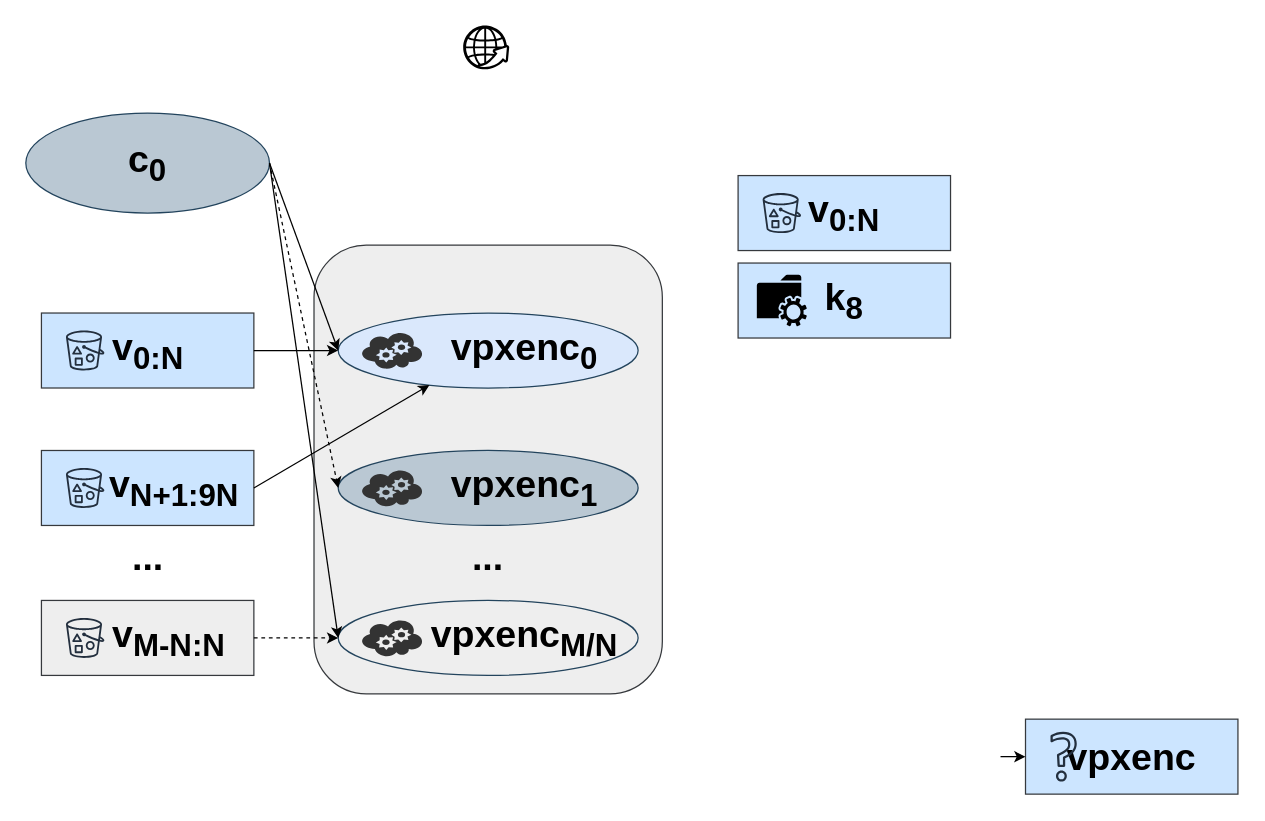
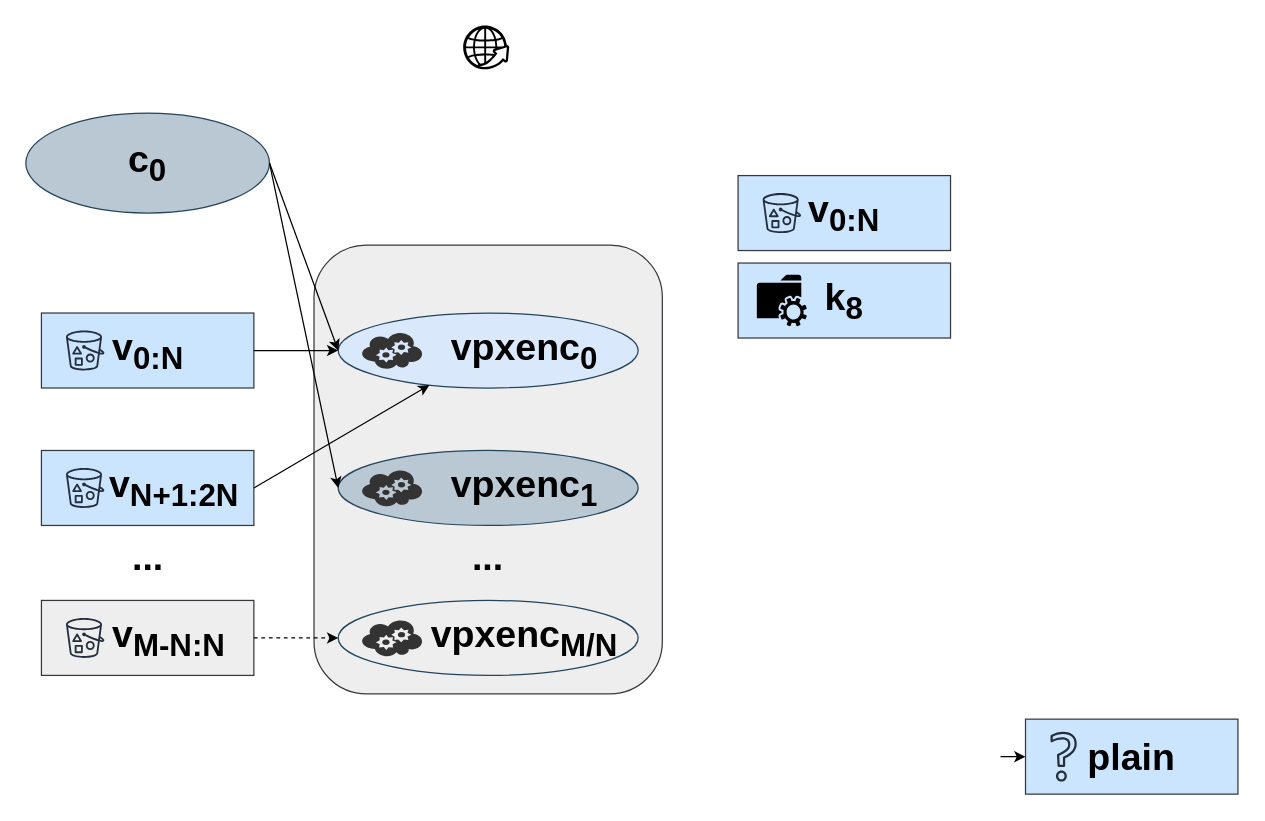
  <mxCell id="0" />
  <mxCell id="1" parent="0" />
  <mxCell id="2" value="&lt;span style=&quot;font-size: 30px&quot;&gt;&lt;b&gt;k&lt;sub&gt;8&lt;/sub&gt;&lt;/b&gt;&lt;/span&gt;" style="rounded=0;whiteSpace=wrap;html=1;fillColor=#cce5ff;strokeColor=#36393d;" parent="1" vertex="1"><mxGeometry x="590" y="210" width="170" height="60" as="geometry" /></mxCell>
  <mxCell id="3" value="&lt;b&gt;&lt;font style=&quot;font-size: 30px&quot;&gt;c&lt;sub&gt;0&lt;/sub&gt;&lt;/font&gt;&lt;/b&gt;" style="ellipse;whiteSpace=wrap;html=1;fillColor=#bac8d3;strokeColor=#23445d;" parent="1" vertex="1"><mxGeometry x="20" y="90" width="195" height="80" as="geometry" /></mxCell>
  <mxCell id="4" value="&lt;span style=&quot;font-size: 30px&quot;&gt;&lt;b&gt;v&lt;sub&gt;0:N&lt;/sub&gt;&lt;/b&gt;&lt;/span&gt;" style="rounded=0;whiteSpace=wrap;html=1;fillColor=#cce5ff;strokeColor=#36393d;" parent="1" vertex="1"><mxGeometry x="32.5" y="250" width="170" height="60" as="geometry" /></mxCell>
  <mxCell id="5" value="" style="sketch=0;html=1;aspect=fixed;strokeColor=none;shadow=0;align=center;verticalAlign=top;fillColor=#000000;shape=mxgraph.gcp2.globe_world" parent="1" vertex="1"><mxGeometry x="370" y="20" width="36.84" height="35" as="geometry" /></mxCell>
  <mxCell id="6" value="" style="sketch=0;outlineConnect=0;fontColor=#232F3E;gradientColor=none;strokeColor=#232F3E;fillColor=none;dashed=0;verticalLabelPosition=bottom;verticalAlign=top;align=center;html=1;fontSize=12;fontStyle=0;aspect=fixed;shape=mxgraph.aws4.resourceIcon;resIcon=mxgraph.aws4.bucket_with_objects;" parent="1" vertex="1"><mxGeometry x="47.5" y="260" width="40" height="40" as="geometry" /></mxCell>
  <mxCell id="7" value="" style="group" parent="1" vertex="1" connectable="0"><mxGeometry x="270" y="250" width="562.5" height="290" as="geometry" /></mxCell>
  <mxCell id="8" value="" style="rounded=1;whiteSpace=wrap;html=1;fillColor=#eeeeee;rotation=90;strokeColor=#36393d;align=right;" parent="7" vertex="1"><mxGeometry x="-59.52" y="-14.22" width="359.06" height="278.75" as="geometry" /></mxCell>
  <mxCell id="9" value="&lt;b&gt;&lt;font style=&quot;font-size: 30px&quot;&gt;&amp;nbsp; &amp;nbsp; &amp;nbsp; &amp;nbsp;vpxenc&lt;sub&gt;0&lt;/sub&gt;&lt;/font&gt;&lt;/b&gt;" style="ellipse;whiteSpace=wrap;html=1;fillColor=#dae8fc;strokeColor=#23445d;" parent="7" vertex="1"><mxGeometry width="240" height="60" as="geometry" /></mxCell>
  <mxCell id="10" value="" style="verticalLabelPosition=bottom;html=1;verticalAlign=top;align=center;strokeColor=none;fillColor=#333333;shape=mxgraph.azure.cloud_service;" parent="7" vertex="1"><mxGeometry x="18.462" y="15" width="49.231" height="30" as="geometry" /></mxCell>
- <mxCell id="11" value="&lt;span style=&quot;font-size: 30px&quot;&gt;&lt;b&gt;&amp;nbsp; &amp;nbsp; &amp;nbsp;v&lt;sub&gt;N+1:9N&lt;/sub&gt;&lt;/b&gt;&lt;/span&gt;" style="rounded=0;whiteSpace=wrap;html=1;fillColor=#cce5ff;strokeColor=#36393d;" parent="7" vertex="1"><mxGeometry x="-237.5" y="110" width="170" height="60" as="geometry" /></mxCell>
+ <mxCell id="11" value="&lt;span style=&quot;font-size: 30px&quot;&gt;&lt;b&gt;&amp;nbsp; &amp;nbsp; &amp;nbsp;v&lt;sub&gt;N+1:2N&lt;/sub&gt;&lt;/b&gt;&lt;/span&gt;" style="rounded=0;whiteSpace=wrap;html=1;fillColor=#cce5ff;strokeColor=#36393d;" parent="7" vertex="1"><mxGeometry x="-237.5" y="110" width="170" height="60" as="geometry" /></mxCell>
  <mxCell id="12" value="" style="sketch=0;outlineConnect=0;fontColor=#232F3E;gradientColor=none;strokeColor=#232F3E;fillColor=none;dashed=0;verticalLabelPosition=bottom;verticalAlign=top;align=center;html=1;fontSize=12;fontStyle=0;aspect=fixed;shape=mxgraph.aws4.resourceIcon;resIcon=mxgraph.aws4.bucket_with_objects;" parent="7" vertex="1"><mxGeometry x="-222.5" y="120" width="40" height="40" as="geometry" /></mxCell>
  <mxCell id="13" value="" style="group" parent="7" vertex="1" connectable="0"><mxGeometry y="110" width="240" height="60" as="geometry" /></mxCell>
  <mxCell id="14" value="&lt;b&gt;&lt;font style=&quot;font-size: 30px&quot;&gt;&amp;nbsp; &amp;nbsp; &amp;nbsp; &amp;nbsp;vpxenc&lt;sub&gt;1&lt;/sub&gt;&lt;/font&gt;&lt;/b&gt;" style="ellipse;whiteSpace=wrap;html=1;fillColor=#bac8d3;strokeColor=#23445d;" parent="13" vertex="1"><mxGeometry width="240" height="60" as="geometry" /></mxCell>
  <mxCell id="15" value="" style="verticalLabelPosition=bottom;html=1;verticalAlign=top;align=center;strokeColor=none;fillColor=#333333;shape=mxgraph.azure.cloud_service;" parent="13" vertex="1"><mxGeometry x="18.462" y="15" width="49.231" height="30" as="geometry" /></mxCell>
  <mxCell id="16" style="edgeStyle=none;rounded=0;orthogonalLoop=1;jettySize=auto;html=1;exitX=1;exitY=0.5;exitDx=0;exitDy=0;" parent="7" source="11" target="9" edge="1"><mxGeometry relative="1" as="geometry"><mxPoint x="5" y="140" as="targetPoint" /></mxGeometry></mxCell>
  <mxCell id="17" value="&lt;span style=&quot;font-size: 30px&quot;&gt;&lt;b&gt;&amp;nbsp; &amp;nbsp; v&lt;sub&gt;M-N:N&lt;/sub&gt;&lt;/b&gt;&lt;/span&gt;" style="rounded=0;whiteSpace=wrap;html=1;fillColor=#eeeeee;strokeColor=#36393d;" parent="7" vertex="1"><mxGeometry x="-237.5" y="230" width="170" height="60" as="geometry" /></mxCell>
  <mxCell id="18" value="" style="sketch=0;outlineConnect=0;fontColor=#232F3E;gradientColor=none;strokeColor=#232F3E;fillColor=none;dashed=0;verticalLabelPosition=bottom;verticalAlign=top;align=center;html=1;fontSize=12;fontStyle=0;aspect=fixed;shape=mxgraph.aws4.resourceIcon;resIcon=mxgraph.aws4.bucket_with_objects;" parent="7" vertex="1"><mxGeometry x="-222.5" y="240" width="40" height="40" as="geometry" /></mxCell>
  <mxCell id="19" value="" style="group" parent="7" vertex="1" connectable="0"><mxGeometry y="230" width="240" height="60" as="geometry" /></mxCell>
  <mxCell id="20" value="&lt;b&gt;&lt;font style=&quot;font-size: 30px&quot;&gt;&amp;nbsp; &amp;nbsp; &amp;nbsp; &amp;nbsp;vpxenc&lt;sub&gt;M/N&lt;/sub&gt;&lt;/font&gt;&lt;/b&gt;" style="ellipse;whiteSpace=wrap;html=1;fillColor=#eeeeee;strokeColor=#23445d;" parent="19" vertex="1"><mxGeometry width="240" height="60" as="geometry" /></mxCell>
  <mxCell id="21" value="" style="verticalLabelPosition=bottom;html=1;verticalAlign=top;align=center;strokeColor=none;fillColor=#333333;shape=mxgraph.azure.cloud_service;" parent="19" vertex="1"><mxGeometry x="18.462" y="15" width="49.231" height="30" as="geometry" /></mxCell>
  <mxCell id="22" value="&lt;b&gt;&lt;font style=&quot;font-size: 30px&quot;&gt;...&lt;/font&gt;&lt;/b&gt;" style="text;html=1;strokeColor=none;fillColor=none;align=center;verticalAlign=middle;whiteSpace=wrap;rounded=0;" parent="7" vertex="1"><mxGeometry x="90.0" y="180" width="60" height="30" as="geometry" /></mxCell>
  <mxCell id="23" style="edgeStyle=none;rounded=0;orthogonalLoop=1;jettySize=auto;html=1;entryX=0;entryY=0.5;entryDx=0;entryDy=0;dashed=1;" parent="7" source="17" target="20" edge="1"><mxGeometry relative="1" as="geometry" /></mxCell>
- <mxCell id="24" value="&lt;span style=&quot;font-size: 30px&quot;&gt;&lt;b&gt;vpxenc&lt;/b&gt;&lt;/span&gt;" style="rounded=0;whiteSpace=wrap;html=1;fillColor=#cce5ff;strokeColor=#36393d;" parent="1" vertex="1"><mxGeometry x="820" y="575" width="170" height="60" as="geometry" /></mxCell>
+ <mxCell id="24" value="&lt;span style=&quot;font-size: 30px&quot;&gt;&lt;b&gt;plain&lt;/b&gt;&lt;/span&gt;" style="rounded=0;whiteSpace=wrap;html=1;fillColor=#cce5ff;strokeColor=#36393d;" parent="1" vertex="1"><mxGeometry x="820" y="575" width="170" height="60" as="geometry" /></mxCell>
  <mxCell id="25" style="edgeStyle=orthogonalEdgeStyle;rounded=0;orthogonalLoop=1;jettySize=auto;html=1;entryX=0;entryY=0.5;entryDx=0;entryDy=0;" parent="1" target="24" edge="1"><mxGeometry relative="1" as="geometry"><mxPoint x="800" y="605" as="sourcePoint" /></mxGeometry></mxCell>
  <mxCell id="26" value="" style="sketch=0;outlineConnect=0;fontColor=#232F3E;gradientColor=none;fillColor=#232F3E;strokeColor=none;dashed=0;verticalLabelPosition=bottom;verticalAlign=top;align=center;html=1;fontSize=12;fontStyle=0;aspect=fixed;pointerEvents=1;shape=mxgraph.aws4.question;" parent="1" vertex="1"><mxGeometry x="840" y="585" width="21.03" height="40" as="geometry" /></mxCell>
- <mxCell id="27" style="edgeStyle=none;rounded=0;orthogonalLoop=1;jettySize=auto;html=1;entryX=0;entryY=0.5;entryDx=0;entryDy=0;exitX=1;exitY=0.5;exitDx=0;exitDy=0;" parent="1" source="3" target="20" edge="1"><mxGeometry relative="1" as="geometry" /></mxCell>
  <mxCell id="28" style="rounded=0;orthogonalLoop=1;jettySize=auto;html=1;exitX=1;exitY=0.5;exitDx=0;exitDy=0;entryX=0;entryY=0.5;entryDx=0;entryDy=0;" parent="1" source="3" edge="1"><mxGeometry relative="1" as="geometry"><mxPoint x="270" y="280" as="targetPoint" /></mxGeometry></mxCell>
- <mxCell id="29" style="edgeStyle=none;rounded=0;orthogonalLoop=1;jettySize=auto;html=1;labelBackgroundColor=none;entryX=0;entryY=0.5;entryDx=0;entryDy=0;exitX=1;exitY=0.5;exitDx=0;exitDy=0;dashed=1;" parent="1" source="3" target="14" edge="1"><mxGeometry relative="1" as="geometry"><mxPoint x="281.11" y="360" as="targetPoint" /></mxGeometry></mxCell>
+ <mxCell id="29" style="edgeStyle=none;rounded=0;orthogonalLoop=1;jettySize=auto;html=1;labelBackgroundColor=none;entryX=0;entryY=0.5;entryDx=0;entryDy=0;exitX=1;exitY=0.5;exitDx=0;exitDy=0;" parent="1" source="3" target="14" edge="1"><mxGeometry relative="1" as="geometry"><mxPoint x="281.11" y="360" as="targetPoint" /></mxGeometry></mxCell>
  <mxCell id="30" style="edgeStyle=none;rounded=0;orthogonalLoop=1;jettySize=auto;html=1;entryX=0;entryY=0.5;entryDx=0;entryDy=0;labelBackgroundColor=none;exitX=1;exitY=0.5;exitDx=0;exitDy=0;" parent="1" source="4" edge="1"><mxGeometry relative="1" as="geometry"><mxPoint x="270" y="280" as="targetPoint" /></mxGeometry></mxCell>
  <mxCell id="31" value="&lt;span style=&quot;font-size: 30px&quot;&gt;&lt;b&gt;v&lt;sub&gt;0:N&lt;/sub&gt;&lt;/b&gt;&lt;/span&gt;" style="rounded=0;whiteSpace=wrap;html=1;fillColor=#cce5ff;strokeColor=#36393d;" parent="1" vertex="1"><mxGeometry x="590" y="140" width="170" height="60" as="geometry" /></mxCell>
  <mxCell id="32" value="" style="sketch=0;outlineConnect=0;fontColor=#232F3E;gradientColor=none;strokeColor=#232F3E;fillColor=none;dashed=0;verticalLabelPosition=bottom;verticalAlign=top;align=center;html=1;fontSize=12;fontStyle=0;aspect=fixed;shape=mxgraph.aws4.resourceIcon;resIcon=mxgraph.aws4.bucket_with_objects;" parent="1" vertex="1"><mxGeometry x="605" y="150" width="40" height="40" as="geometry" /></mxCell>
  <mxCell id="33" value="&lt;b&gt;&lt;font style=&quot;font-size: 30px&quot;&gt;...&lt;/font&gt;&lt;/b&gt;" style="text;html=1;strokeColor=none;fillColor=none;align=center;verticalAlign=middle;whiteSpace=wrap;rounded=0;" parent="1" vertex="1"><mxGeometry x="87.5" y="430" width="60" height="30" as="geometry" /></mxCell>
  <mxCell id="34" value="" style="sketch=0;pointerEvents=1;shadow=0;dashed=0;html=1;strokeColor=none;fillColor=#000000;labelPosition=center;verticalLabelPosition=bottom;verticalAlign=top;outlineConnect=0;align=center;shape=mxgraph.office.services.network_file_share_service;" parent="1" vertex="1"><mxGeometry x="605" y="219.33" width="40" height="41.35" as="geometry" /></mxCell>
